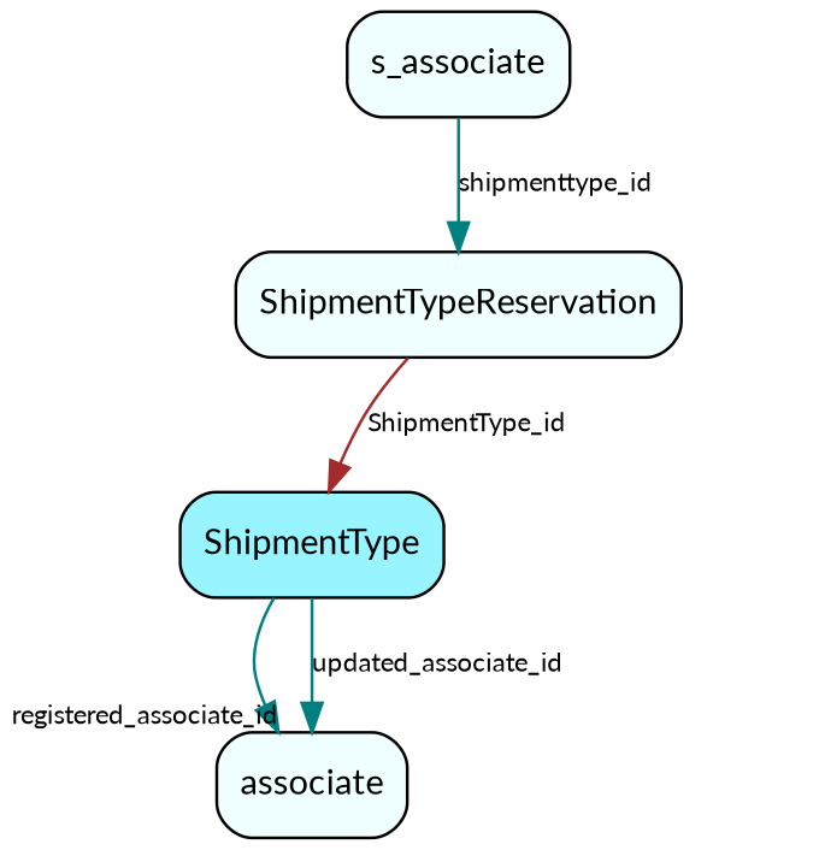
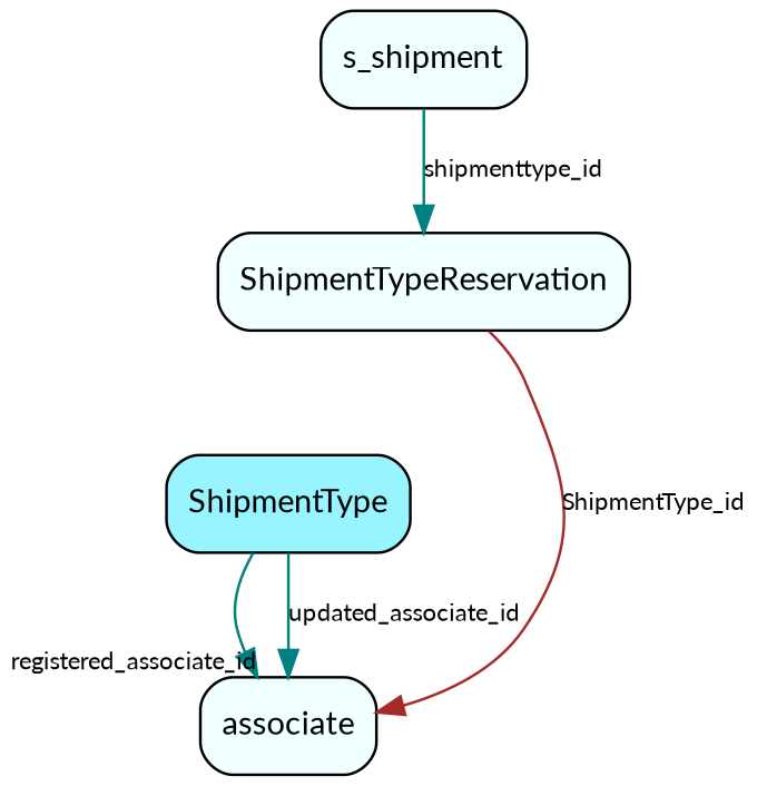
  digraph {
    fontname=Lato
    node [fillcolor=azure1 fontname=Lato fontsize=12 shape=box style="rounded, filled"]
    edge [color=teal fontname=Lato fontsize=9]
    ShipmentType [fillcolor=cadetblue1]
    associate
-   s_shipment [label=s_associate]
+   s_shipment
    ShipmentTypeReservation
    ShipmentType -> associate [headlabel=registered_associate_id]
    ShipmentType -> associate [label=updated_associate_id]
    s_shipment -> ShipmentTypeReservation [label=shipmenttype_id]
-   ShipmentTypeReservation -> ShipmentType [color=brown label=ShipmentType_id]
+   ShipmentTypeReservation -> associate [color=brown label=ShipmentType_id]
  }
